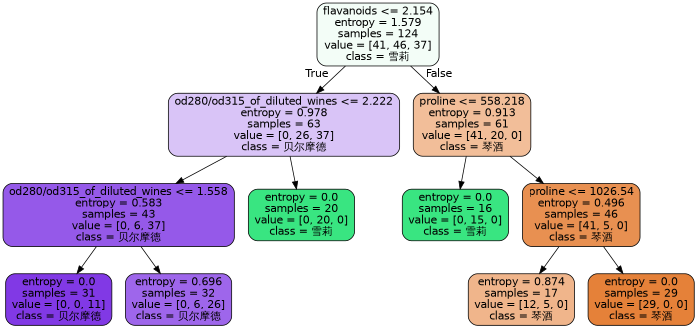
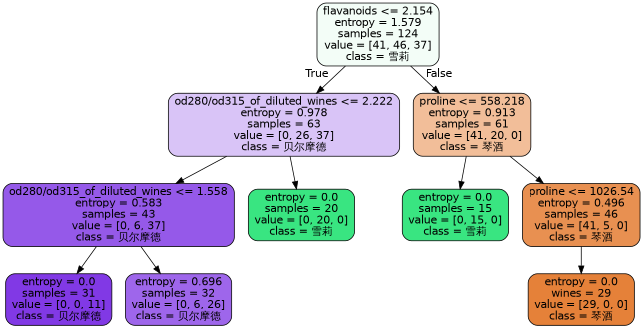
  digraph {
    node [color=black fillcolor="#39e581ff" fontname=helvetica shape=box style="filled, rounded"]
    edge [fontname=helvetica]
    n1 [fillcolor="#39e5810f" label="flavanoids <= 2.154\nentropy = 1.579\nsamples = 124\nvalue = [41, 46, 37]\nclass = 雪莉"]
    n2 [fillcolor="#8139e54c" label="od280/od315_of_diluted_wines <= 2.222\nentropy = 0.978\nsamples = 63\nvalue = [0, 26, 37]\nclass = 贝尔摩德"]
    n3 [fillcolor="#e5813983" label="proline <= 558.218\nentropy = 0.913\nsamples = 61\nvalue = [41, 20, 0]\nclass = 琴酒"]
    n4 [fillcolor="#8139e5d6" label="od280/od315_of_diluted_wines <= 1.558\nentropy = 0.583\nsamples = 43\nvalue = [0, 6, 37]\nclass = 贝尔摩德"]
    n5 [label="entropy = 0.0\nsamples = 20\nvalue = [0, 20, 0]\nclass = 雪莉"]
-   n6 [label="entropy = 0.0\nsamples = 16\nvalue = [0, 15, 0]\nclass = 雪莉"]
+   n6 [label="entropy = 0.0\nsamples = 15\nvalue = [0, 15, 0]\nclass = 雪莉"]
    n7 [fillcolor="#e58139e0" label="proline <= 1026.54\nentropy = 0.496\nsamples = 46\nvalue = [41, 5, 0]\nclass = 琴酒"]
    n8 [fillcolor="#8139e5ff" label="entropy = 0.0\nsamples = 31\nvalue = [0, 0, 11]\nclass = 贝尔摩德"]
    n9 [fillcolor="#8139e5c4" label="entropy = 0.696\nsamples = 32\nvalue = [0, 6, 26]\nclass = 贝尔摩德"]
-   n10 [fillcolor="#e5813995" label="entropy = 0.874\nsamples = 17\nvalue = [12, 5, 0]\nclass = 琴酒"]
-   n11 [fillcolor="#e58139ff" label="entropy = 0.0\nsamples = 29\nvalue = [29, 0, 0]\nclass = 琴酒"]
+   n11 [fillcolor="#e58139ff" label="entropy = 0.0\nwines = 29\nvalue = [29, 0, 0]\nclass = 琴酒"]
    n1 -> n2 [headlabel=True labelangle=45 labeldistance=2.5]
    n1 -> n3 [headlabel=False labelangle=-45 labeldistance=2.5]
    n2 -> n4
    n2 -> n5
    n3 -> n6
    n3 -> n7
    n4 -> n8
    n4 -> n9
-   n7 -> n10
    n7 -> n11
  }
